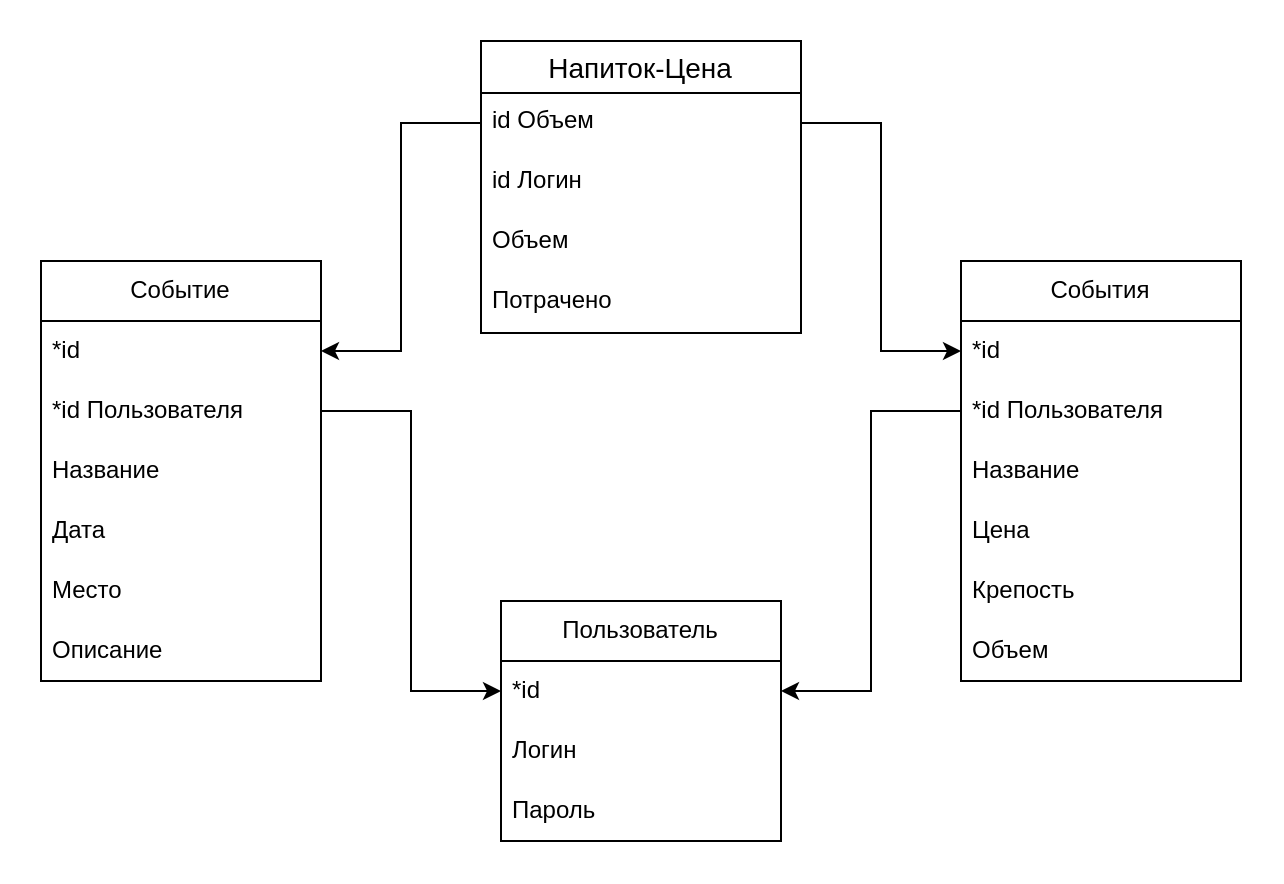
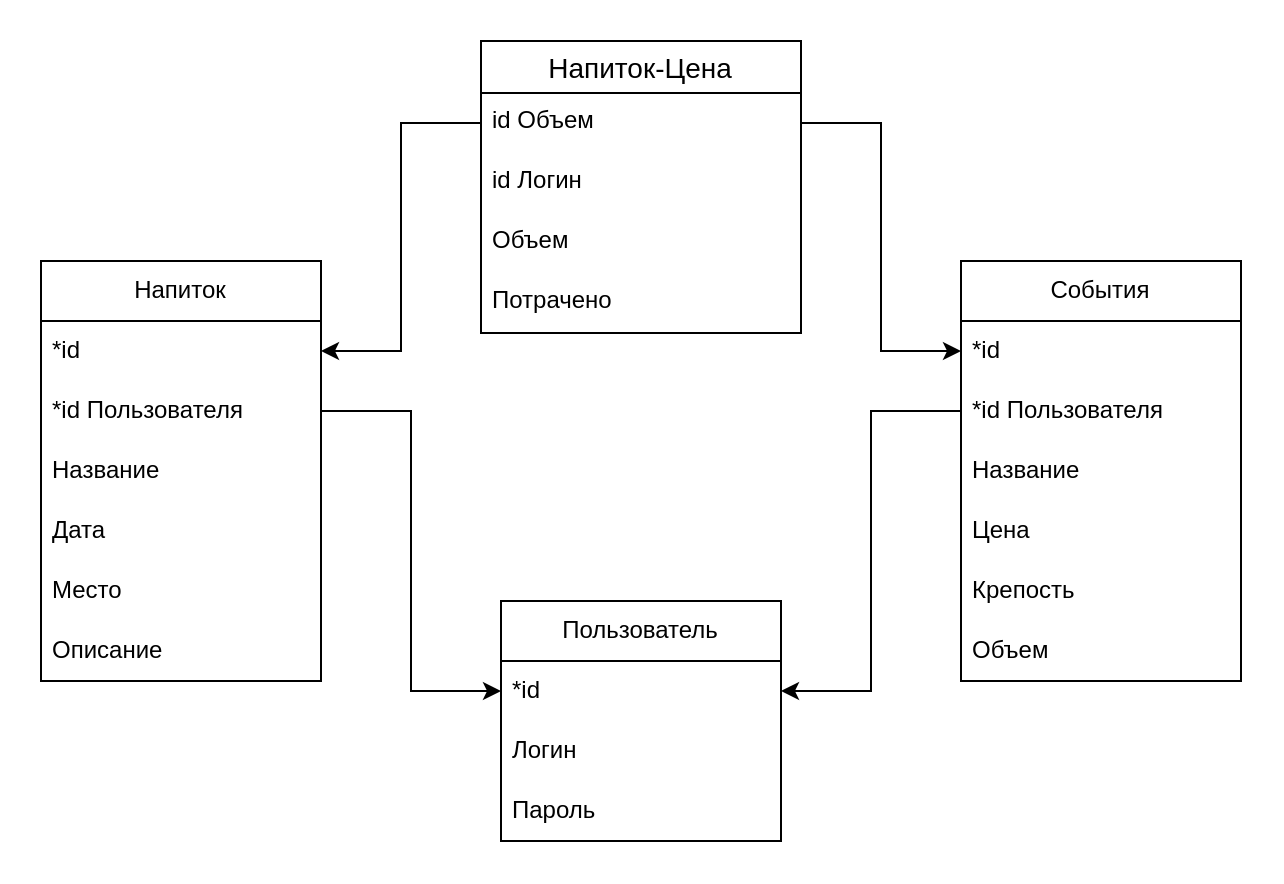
  <mxCell id="0" />
  <mxCell id="1" parent="0" />
  <mxCell id="2" value="Пользователь" style="swimlane;fontStyle=0;childLayout=stackLayout;horizontal=1;startSize=30;horizontalStack=0;resizeParent=1;resizeParentMax=0;resizeLast=0;collapsible=1;marginBottom=0;whiteSpace=wrap;html=1;" parent="1" vertex="1"><mxGeometry x="250" y="300" width="140" height="120" as="geometry" /></mxCell>
  <mxCell id="3" value="*id" style="text;strokeColor=none;fillColor=none;align=left;verticalAlign=middle;spacingLeft=4;spacingRight=4;overflow=hidden;points=[[0,0.5],[1,0.5]];portConstraint=eastwest;rotatable=0;whiteSpace=wrap;html=1;" parent="2" vertex="1"><mxGeometry y="30" width="140" height="30" as="geometry" /></mxCell>
  <mxCell id="4" value="Логин" style="text;strokeColor=none;fillColor=none;align=left;verticalAlign=middle;spacingLeft=4;spacingRight=4;overflow=hidden;points=[[0,0.5],[1,0.5]];portConstraint=eastwest;rotatable=0;whiteSpace=wrap;html=1;" parent="2" vertex="1"><mxGeometry y="60" width="140" height="30" as="geometry" /></mxCell>
  <mxCell id="5" value="Пароль" style="text;strokeColor=none;fillColor=none;align=left;verticalAlign=middle;spacingLeft=4;spacingRight=4;overflow=hidden;points=[[0,0.5],[1,0.5]];portConstraint=eastwest;rotatable=0;whiteSpace=wrap;html=1;" parent="2" vertex="1"><mxGeometry y="90" width="140" height="30" as="geometry" /></mxCell>
- <mxCell id="6" value="Событие" style="swimlane;fontStyle=0;childLayout=stackLayout;horizontal=1;startSize=30;horizontalStack=0;resizeParent=1;resizeParentMax=0;resizeLast=0;collapsible=1;marginBottom=0;whiteSpace=wrap;html=1;" parent="1" vertex="1"><mxGeometry x="20" y="130" width="140" height="210" as="geometry" /></mxCell>
+ <mxCell id="6" value="Напиток" style="swimlane;fontStyle=0;childLayout=stackLayout;horizontal=1;startSize=30;horizontalStack=0;resizeParent=1;resizeParentMax=0;resizeLast=0;collapsible=1;marginBottom=0;whiteSpace=wrap;html=1;" parent="1" vertex="1"><mxGeometry x="20" y="130" width="140" height="210" as="geometry" /></mxCell>
  <mxCell id="7" value="*id" style="text;strokeColor=none;fillColor=none;align=left;verticalAlign=middle;spacingLeft=4;spacingRight=4;overflow=hidden;points=[[0,0.5],[1,0.5]];portConstraint=eastwest;rotatable=0;whiteSpace=wrap;html=1;" parent="6" vertex="1"><mxGeometry y="30" width="140" height="30" as="geometry" /></mxCell>
  <mxCell id="8" value="*id Пользователя" style="text;strokeColor=none;fillColor=none;align=left;verticalAlign=middle;spacingLeft=4;spacingRight=4;overflow=hidden;points=[[0,0.5],[1,0.5]];portConstraint=eastwest;rotatable=0;whiteSpace=wrap;html=1;" parent="6" vertex="1"><mxGeometry y="60" width="140" height="30" as="geometry" /></mxCell>
  <mxCell id="9" value="Название" style="text;strokeColor=none;fillColor=none;align=left;verticalAlign=middle;spacingLeft=4;spacingRight=4;overflow=hidden;points=[[0,0.5],[1,0.5]];portConstraint=eastwest;rotatable=0;whiteSpace=wrap;html=1;" parent="6" vertex="1"><mxGeometry y="90" width="140" height="30" as="geometry" /></mxCell>
  <mxCell id="10" value="Дата" style="text;strokeColor=none;fillColor=none;align=left;verticalAlign=middle;spacingLeft=4;spacingRight=4;overflow=hidden;points=[[0,0.5],[1,0.5]];portConstraint=eastwest;rotatable=0;whiteSpace=wrap;html=1;" parent="6" vertex="1"><mxGeometry y="120" width="140" height="30" as="geometry" /></mxCell>
  <mxCell id="11" value="Место" style="text;strokeColor=none;fillColor=none;align=left;verticalAlign=middle;spacingLeft=4;spacingRight=4;overflow=hidden;points=[[0,0.5],[1,0.5]];portConstraint=eastwest;rotatable=0;whiteSpace=wrap;html=1;" parent="6" vertex="1"><mxGeometry y="150" width="140" height="30" as="geometry" /></mxCell>
  <mxCell id="12" value="Описание" style="text;strokeColor=none;fillColor=none;align=left;verticalAlign=middle;spacingLeft=4;spacingRight=4;overflow=hidden;points=[[0,0.5],[1,0.5]];portConstraint=eastwest;rotatable=0;whiteSpace=wrap;html=1;" parent="6" vertex="1"><mxGeometry y="180" width="140" height="30" as="geometry" /></mxCell>
  <mxCell id="13" value="События" style="swimlane;fontStyle=0;childLayout=stackLayout;horizontal=1;startSize=30;horizontalStack=0;resizeParent=1;resizeParentMax=0;resizeLast=0;collapsible=1;marginBottom=0;whiteSpace=wrap;html=1;" parent="1" vertex="1"><mxGeometry x="480" y="130" width="140" height="210" as="geometry" /></mxCell>
  <mxCell id="14" value="*id" style="text;strokeColor=none;fillColor=none;align=left;verticalAlign=middle;spacingLeft=4;spacingRight=4;overflow=hidden;points=[[0,0.5],[1,0.5]];portConstraint=eastwest;rotatable=0;whiteSpace=wrap;html=1;" parent="13" vertex="1"><mxGeometry y="30" width="140" height="30" as="geometry" /></mxCell>
  <mxCell id="15" value="*id Пользователя" style="text;strokeColor=none;fillColor=none;align=left;verticalAlign=middle;spacingLeft=4;spacingRight=4;overflow=hidden;points=[[0,0.5],[1,0.5]];portConstraint=eastwest;rotatable=0;whiteSpace=wrap;html=1;" parent="13" vertex="1"><mxGeometry y="60" width="140" height="30" as="geometry" /></mxCell>
  <mxCell id="16" value="Название" style="text;strokeColor=none;fillColor=none;align=left;verticalAlign=middle;spacingLeft=4;spacingRight=4;overflow=hidden;points=[[0,0.5],[1,0.5]];portConstraint=eastwest;rotatable=0;whiteSpace=wrap;html=1;" parent="13" vertex="1"><mxGeometry y="90" width="140" height="30" as="geometry" /></mxCell>
  <mxCell id="17" value="Цена" style="text;strokeColor=none;fillColor=none;align=left;verticalAlign=middle;spacingLeft=4;spacingRight=4;overflow=hidden;points=[[0,0.5],[1,0.5]];portConstraint=eastwest;rotatable=0;whiteSpace=wrap;html=1;" parent="13" vertex="1"><mxGeometry y="120" width="140" height="30" as="geometry" /></mxCell>
  <mxCell id="18" value="Крепость" style="text;strokeColor=none;fillColor=none;align=left;verticalAlign=middle;spacingLeft=4;spacingRight=4;overflow=hidden;points=[[0,0.5],[1,0.5]];portConstraint=eastwest;rotatable=0;whiteSpace=wrap;html=1;" parent="13" vertex="1"><mxGeometry y="150" width="140" height="30" as="geometry" /></mxCell>
  <mxCell id="19" value="Объем" style="text;strokeColor=none;fillColor=none;align=left;verticalAlign=middle;spacingLeft=4;spacingRight=4;overflow=hidden;points=[[0,0.5],[1,0.5]];portConstraint=eastwest;rotatable=0;whiteSpace=wrap;html=1;" parent="13" vertex="1"><mxGeometry y="180" width="140" height="30" as="geometry" /></mxCell>
  <mxCell id="20" style="edgeStyle=orthogonalEdgeStyle;rounded=0;orthogonalLoop=1;jettySize=auto;html=1;exitX=0;exitY=0.5;exitDx=0;exitDy=0;entryX=1;entryY=0.5;entryDx=0;entryDy=0;startArrow=classic;startFill=1;endArrow=none;endFill=0;" parent="1" source="3" target="8" edge="1"><mxGeometry relative="1" as="geometry" /></mxCell>
  <mxCell id="21" style="edgeStyle=orthogonalEdgeStyle;rounded=0;orthogonalLoop=1;jettySize=auto;html=1;exitX=1;exitY=0.5;exitDx=0;exitDy=0;startArrow=classic;startFill=1;endArrow=none;endFill=0;entryX=0;entryY=0.5;entryDx=0;entryDy=0;" parent="1" source="3" target="15" edge="1"><mxGeometry relative="1" as="geometry" /></mxCell>
  <mxCell id="22" value="Напиток-Цена" style="swimlane;fontStyle=0;childLayout=stackLayout;horizontal=1;startSize=26;horizontalStack=0;resizeParent=1;resizeParentMax=0;resizeLast=0;collapsible=1;marginBottom=0;align=center;fontSize=14;" vertex="1" parent="1"><mxGeometry x="240" y="20" width="160" height="146" as="geometry" /></mxCell>
  <mxCell id="23" value="id Объем" style="text;strokeColor=none;fillColor=none;spacingLeft=4;spacingRight=4;overflow=hidden;rotatable=0;points=[[0,0.5],[1,0.5]];portConstraint=eastwest;fontSize=12;whiteSpace=wrap;html=1;" vertex="1" parent="22"><mxGeometry y="26" width="160" height="30" as="geometry" /></mxCell>
  <mxCell id="24" value="id Логин" style="text;strokeColor=none;fillColor=none;spacingLeft=4;spacingRight=4;overflow=hidden;rotatable=0;points=[[0,0.5],[1,0.5]];portConstraint=eastwest;fontSize=12;whiteSpace=wrap;html=1;" vertex="1" parent="22"><mxGeometry y="56" width="160" height="30" as="geometry" /></mxCell>
  <mxCell id="25" value="Объем" style="text;strokeColor=none;fillColor=none;spacingLeft=4;spacingRight=4;overflow=hidden;rotatable=0;points=[[0,0.5],[1,0.5]];portConstraint=eastwest;fontSize=12;whiteSpace=wrap;html=1;" vertex="1" parent="22"><mxGeometry y="86" width="160" height="30" as="geometry" /></mxCell>
  <mxCell id="26" value="Потрачено" style="text;strokeColor=none;fillColor=none;spacingLeft=4;spacingRight=4;overflow=hidden;rotatable=0;points=[[0,0.5],[1,0.5]];portConstraint=eastwest;fontSize=12;whiteSpace=wrap;html=1;" vertex="1" parent="22"><mxGeometry y="116" width="160" height="30" as="geometry" /></mxCell>
  <mxCell id="27" style="edgeStyle=orthogonalEdgeStyle;rounded=0;orthogonalLoop=1;jettySize=auto;html=1;exitX=0;exitY=0.5;exitDx=0;exitDy=0;entryX=1;entryY=0.5;entryDx=0;entryDy=0;" edge="1" parent="1" source="23" target="7"><mxGeometry relative="1" as="geometry" /></mxCell>
  <mxCell id="28" style="edgeStyle=orthogonalEdgeStyle;rounded=0;orthogonalLoop=1;jettySize=auto;html=1;exitX=1;exitY=0.5;exitDx=0;exitDy=0;entryX=0;entryY=0.5;entryDx=0;entryDy=0;" edge="1" parent="1" source="23" target="14"><mxGeometry relative="1" as="geometry" /></mxCell>
